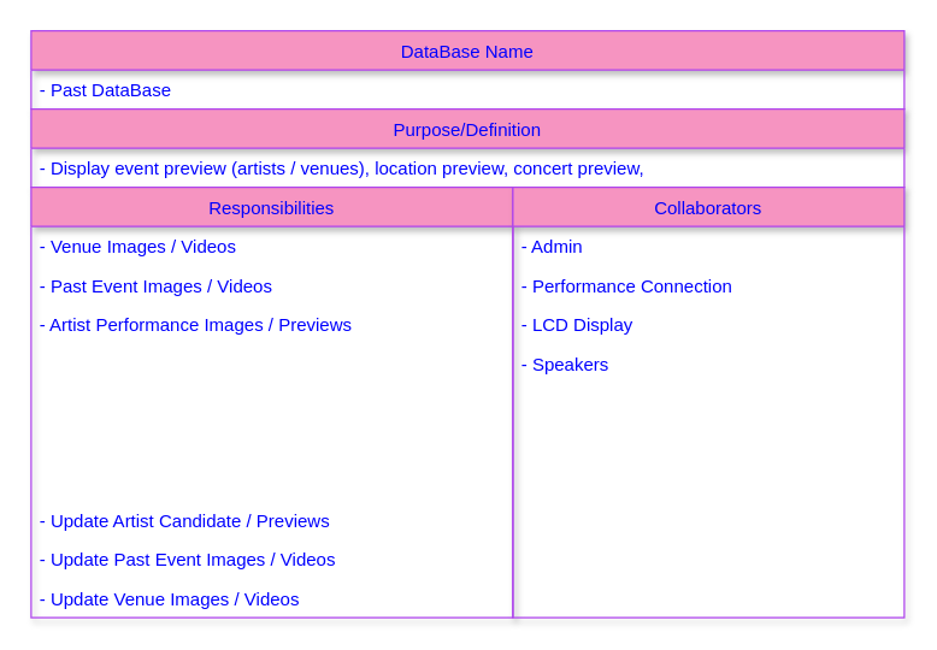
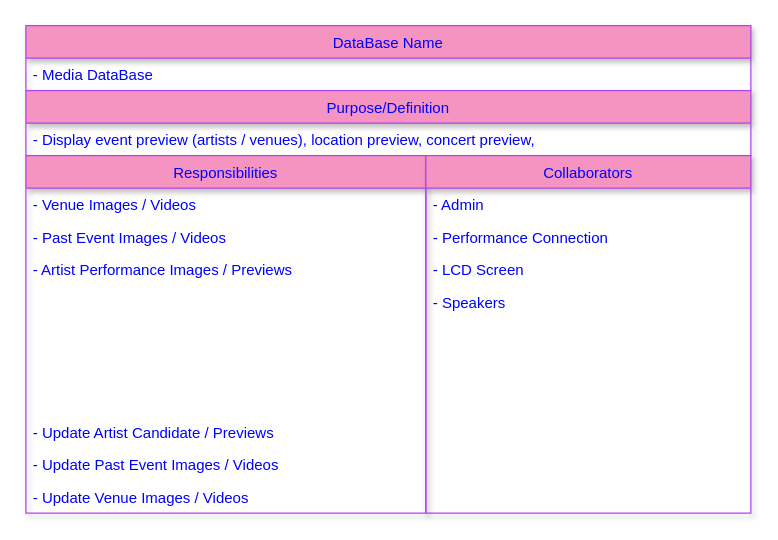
  <mxCell id="0" />
  <mxCell id="1" parent="0" />
  <mxCell id="2" value="DataBase Name" style="swimlane;fontStyle=0;childLayout=stackLayout;horizontal=1;startSize=26;horizontalStack=0;resizeParent=1;resizeParentMax=0;resizeLast=0;collapsible=1;marginBottom=0;rounded=0;sketch=0;strokeColor=#AF45ED;fillColor=#F694C1;fontColor=#0000FF;shadow=1;" vertex="1" parent="1"><mxGeometry x="20" y="20" width="580" height="52" as="geometry" /></mxCell>
- <mxCell id="3" value="- Past DataBase" style="text;strokeColor=none;fillColor=none;align=left;verticalAlign=top;spacingLeft=4;spacingRight=4;overflow=hidden;rotatable=0;points=[[0,0.5],[1,0.5]];portConstraint=eastwest;fontColor=#0000FF;shadow=1;" vertex="1" parent="2"><mxGeometry y="26" width="580" height="26" as="geometry" /></mxCell>
+ <mxCell id="3" value="- Media DataBase" style="text;strokeColor=none;fillColor=none;align=left;verticalAlign=top;spacingLeft=4;spacingRight=4;overflow=hidden;rotatable=0;points=[[0,0.5],[1,0.5]];portConstraint=eastwest;fontColor=#0000FF;shadow=1;" vertex="1" parent="2"><mxGeometry y="26" width="580" height="26" as="geometry" /></mxCell>
  <mxCell id="4" value="Purpose/Definition" style="swimlane;fontStyle=0;childLayout=stackLayout;horizontal=1;startSize=26;horizontalStack=0;resizeParent=1;resizeParentMax=0;resizeLast=0;collapsible=1;marginBottom=0;rounded=0;sketch=0;strokeColor=#AF45ED;fillColor=#F694C1;fontColor=#0000FF;shadow=1;" vertex="1" parent="1"><mxGeometry x="20" y="72" width="580" height="52" as="geometry" /></mxCell>
  <mxCell id="5" value="- Display event preview (artists / venues), location preview, concert preview, " style="text;strokeColor=none;fillColor=none;align=left;verticalAlign=top;spacingLeft=4;spacingRight=4;overflow=hidden;rotatable=0;points=[[0,0.5],[1,0.5]];portConstraint=eastwest;fontColor=#0000FF;shadow=1;" vertex="1" parent="4"><mxGeometry y="26" width="580" height="26" as="geometry" /></mxCell>
  <mxCell id="6" value="Responsibilities" style="swimlane;fontStyle=0;childLayout=stackLayout;horizontal=1;startSize=26;horizontalStack=0;resizeParent=1;resizeParentMax=0;resizeLast=0;collapsible=1;marginBottom=0;rounded=0;sketch=0;strokeColor=#AF45ED;fillColor=#F694C1;fontColor=#0000FF;shadow=1;" vertex="1" parent="1"><mxGeometry x="20" y="124" width="320" height="286" as="geometry" /></mxCell>
  <mxCell id="7" value="- Venue Images / Videos" style="text;strokeColor=none;fillColor=none;align=left;verticalAlign=top;spacingLeft=4;spacingRight=4;overflow=hidden;rotatable=0;points=[[0,0.5],[1,0.5]];portConstraint=eastwest;fontColor=#0000FF;shadow=1;" vertex="1" parent="6"><mxGeometry y="26" width="320" height="26" as="geometry" /></mxCell>
  <mxCell id="8" value="- Past Event Images / Videos" style="text;strokeColor=none;fillColor=none;align=left;verticalAlign=top;spacingLeft=4;spacingRight=4;overflow=hidden;rotatable=0;points=[[0,0.5],[1,0.5]];portConstraint=eastwest;fontColor=#0000FF;shadow=1;" vertex="1" parent="6"><mxGeometry y="52" width="320" height="26" as="geometry" /></mxCell>
  <mxCell id="9" value="- Artist Performance Images / Previews" style="text;strokeColor=none;fillColor=none;align=left;verticalAlign=top;spacingLeft=4;spacingRight=4;overflow=hidden;rotatable=0;points=[[0,0.5],[1,0.5]];portConstraint=eastwest;fontColor=#0000FF;shadow=1;" vertex="1" parent="6"><mxGeometry y="78" width="320" height="26" as="geometry" /></mxCell>
  <mxCell id="10" value=" " style="text;strokeColor=none;fillColor=none;align=left;verticalAlign=top;spacingLeft=4;spacingRight=4;overflow=hidden;rotatable=0;points=[[0,0.5],[1,0.5]];portConstraint=eastwest;fontColor=#0000FF;shadow=1;" vertex="1" parent="6"><mxGeometry y="104" width="320" height="26" as="geometry" /></mxCell>
  <mxCell id="11" value=" " style="text;strokeColor=none;fillColor=none;align=left;verticalAlign=top;spacingLeft=4;spacingRight=4;overflow=hidden;rotatable=0;points=[[0,0.5],[1,0.5]];portConstraint=eastwest;fontColor=#0000FF;shadow=1;" vertex="1" parent="6"><mxGeometry y="130" width="320" height="26" as="geometry" /></mxCell>
  <mxCell id="12" value=" " style="text;strokeColor=none;fillColor=none;align=left;verticalAlign=top;spacingLeft=4;spacingRight=4;overflow=hidden;rotatable=0;points=[[0,0.5],[1,0.5]];portConstraint=eastwest;fontColor=#0000FF;shadow=1;" vertex="1" parent="6"><mxGeometry y="156" width="320" height="26" as="geometry" /></mxCell>
  <mxCell id="13" value=" " style="text;strokeColor=none;fillColor=none;align=left;verticalAlign=top;spacingLeft=4;spacingRight=4;overflow=hidden;rotatable=0;points=[[0,0.5],[1,0.5]];portConstraint=eastwest;fontColor=#0000FF;shadow=1;" vertex="1" parent="6"><mxGeometry y="182" width="320" height="26" as="geometry" /></mxCell>
  <mxCell id="14" value="- Update Artist Candidate / Previews" style="text;strokeColor=none;fillColor=none;align=left;verticalAlign=top;spacingLeft=4;spacingRight=4;overflow=hidden;rotatable=0;points=[[0,0.5],[1,0.5]];portConstraint=eastwest;fontColor=#0000FF;shadow=1;" vertex="1" parent="6"><mxGeometry y="208" width="320" height="26" as="geometry" /></mxCell>
  <mxCell id="15" value="- Update Past Event Images / Videos" style="text;strokeColor=none;fillColor=none;align=left;verticalAlign=top;spacingLeft=4;spacingRight=4;overflow=hidden;rotatable=0;points=[[0,0.5],[1,0.5]];portConstraint=eastwest;fontColor=#0000FF;shadow=1;" vertex="1" parent="6"><mxGeometry y="234" width="320" height="26" as="geometry" /></mxCell>
  <mxCell id="16" value="- Update Venue Images / Videos" style="text;strokeColor=none;fillColor=none;align=left;verticalAlign=top;spacingLeft=4;spacingRight=4;overflow=hidden;rotatable=0;points=[[0,0.5],[1,0.5]];portConstraint=eastwest;fontColor=#0000FF;shadow=1;" vertex="1" parent="6"><mxGeometry y="260" width="320" height="26" as="geometry" /></mxCell>
  <mxCell id="17" value="Collaborators" style="swimlane;fontStyle=0;childLayout=stackLayout;horizontal=1;startSize=26;horizontalStack=0;resizeParent=1;resizeParentMax=0;resizeLast=0;collapsible=1;marginBottom=0;rounded=0;sketch=0;strokeColor=#AF45ED;fillColor=#F694C1;fontColor=#0000FF;shadow=1;" vertex="1" parent="1"><mxGeometry x="340" y="124" width="260" height="286" as="geometry" /></mxCell>
  <mxCell id="18" value="- Admin" style="text;strokeColor=none;fillColor=none;align=left;verticalAlign=top;spacingLeft=4;spacingRight=4;overflow=hidden;rotatable=0;points=[[0,0.5],[1,0.5]];portConstraint=eastwest;fontColor=#0000FF;shadow=1;" vertex="1" parent="17"><mxGeometry y="26" width="260" height="26" as="geometry" /></mxCell>
  <mxCell id="19" value="- Performance Connection" style="text;strokeColor=none;fillColor=none;align=left;verticalAlign=top;spacingLeft=4;spacingRight=4;overflow=hidden;rotatable=0;points=[[0,0.5],[1,0.5]];portConstraint=eastwest;fontColor=#0000FF;shadow=1;" vertex="1" parent="17"><mxGeometry y="52" width="260" height="26" as="geometry" /></mxCell>
- <mxCell id="20" value="- LCD Display " style="text;strokeColor=none;fillColor=none;align=left;verticalAlign=top;spacingLeft=4;spacingRight=4;overflow=hidden;rotatable=0;points=[[0,0.5],[1,0.5]];portConstraint=eastwest;fontColor=#0000FF;shadow=1;" vertex="1" parent="17"><mxGeometry y="78" width="260" height="26" as="geometry" /></mxCell>
+ <mxCell id="20" value="- LCD Screen " style="text;strokeColor=none;fillColor=none;align=left;verticalAlign=top;spacingLeft=4;spacingRight=4;overflow=hidden;rotatable=0;points=[[0,0.5],[1,0.5]];portConstraint=eastwest;fontColor=#0000FF;shadow=1;" vertex="1" parent="17"><mxGeometry y="78" width="260" height="26" as="geometry" /></mxCell>
  <mxCell id="21" value="- Speakers    " style="text;strokeColor=none;fillColor=none;align=left;verticalAlign=top;spacingLeft=4;spacingRight=4;overflow=hidden;rotatable=0;points=[[0,0.5],[1,0.5]];portConstraint=eastwest;fontColor=#0000FF;shadow=1;" vertex="1" parent="17"><mxGeometry y="104" width="260" height="26" as="geometry" /></mxCell>
  <mxCell id="22" value=" " style="text;strokeColor=none;fillColor=none;align=left;verticalAlign=top;spacingLeft=4;spacingRight=4;overflow=hidden;rotatable=0;points=[[0,0.5],[1,0.5]];portConstraint=eastwest;fontColor=#0000FF;shadow=1;" vertex="1" parent="17"><mxGeometry y="130" width="260" height="26" as="geometry" /></mxCell>
  <mxCell id="23" value=" " style="text;strokeColor=none;fillColor=none;align=left;verticalAlign=top;spacingLeft=4;spacingRight=4;overflow=hidden;rotatable=0;points=[[0,0.5],[1,0.5]];portConstraint=eastwest;fontColor=#0000FF;shadow=1;" vertex="1" parent="17"><mxGeometry y="156" width="260" height="26" as="geometry" /></mxCell>
  <mxCell id="24" value=" " style="text;strokeColor=none;fillColor=none;align=left;verticalAlign=top;spacingLeft=4;spacingRight=4;overflow=hidden;rotatable=0;points=[[0,0.5],[1,0.5]];portConstraint=eastwest;fontColor=#0000FF;shadow=1;" vertex="1" parent="17"><mxGeometry y="182" width="260" height="26" as="geometry" /></mxCell>
  <mxCell id="25" value=" " style="text;strokeColor=none;fillColor=none;align=left;verticalAlign=top;spacingLeft=4;spacingRight=4;overflow=hidden;rotatable=0;points=[[0,0.5],[1,0.5]];portConstraint=eastwest;fontColor=#0000FF;shadow=1;" vertex="1" parent="17"><mxGeometry y="208" width="260" height="26" as="geometry" /></mxCell>
  <mxCell id="26" value=" " style="text;strokeColor=none;fillColor=none;align=left;verticalAlign=top;spacingLeft=4;spacingRight=4;overflow=hidden;rotatable=0;points=[[0,0.5],[1,0.5]];portConstraint=eastwest;fontColor=#0000FF;shadow=1;" vertex="1" parent="17"><mxGeometry y="234" width="260" height="26" as="geometry" /></mxCell>
  <mxCell id="27" value=" " style="text;strokeColor=none;fillColor=none;align=left;verticalAlign=top;spacingLeft=4;spacingRight=4;overflow=hidden;rotatable=0;points=[[0,0.5],[1,0.5]];portConstraint=eastwest;fontColor=#0000FF;shadow=1;" vertex="1" parent="17"><mxGeometry y="260" width="260" height="26" as="geometry" /></mxCell>
  <mxCell id="28" style="edgeStyle=orthogonalEdgeStyle;curved=0;rounded=1;sketch=0;orthogonalLoop=1;jettySize=auto;html=1;exitX=1;exitY=0.5;exitDx=0;exitDy=0;fontColor=#0000FF;strokeColor=#60E696;fillColor=#F694C1;shadow=1;" edge="1" parent="17"><mxGeometry relative="1" as="geometry"><mxPoint x="260" y="65" as="sourcePoint" /><mxPoint x="260" y="65" as="targetPoint" /></mxGeometry></mxCell>
